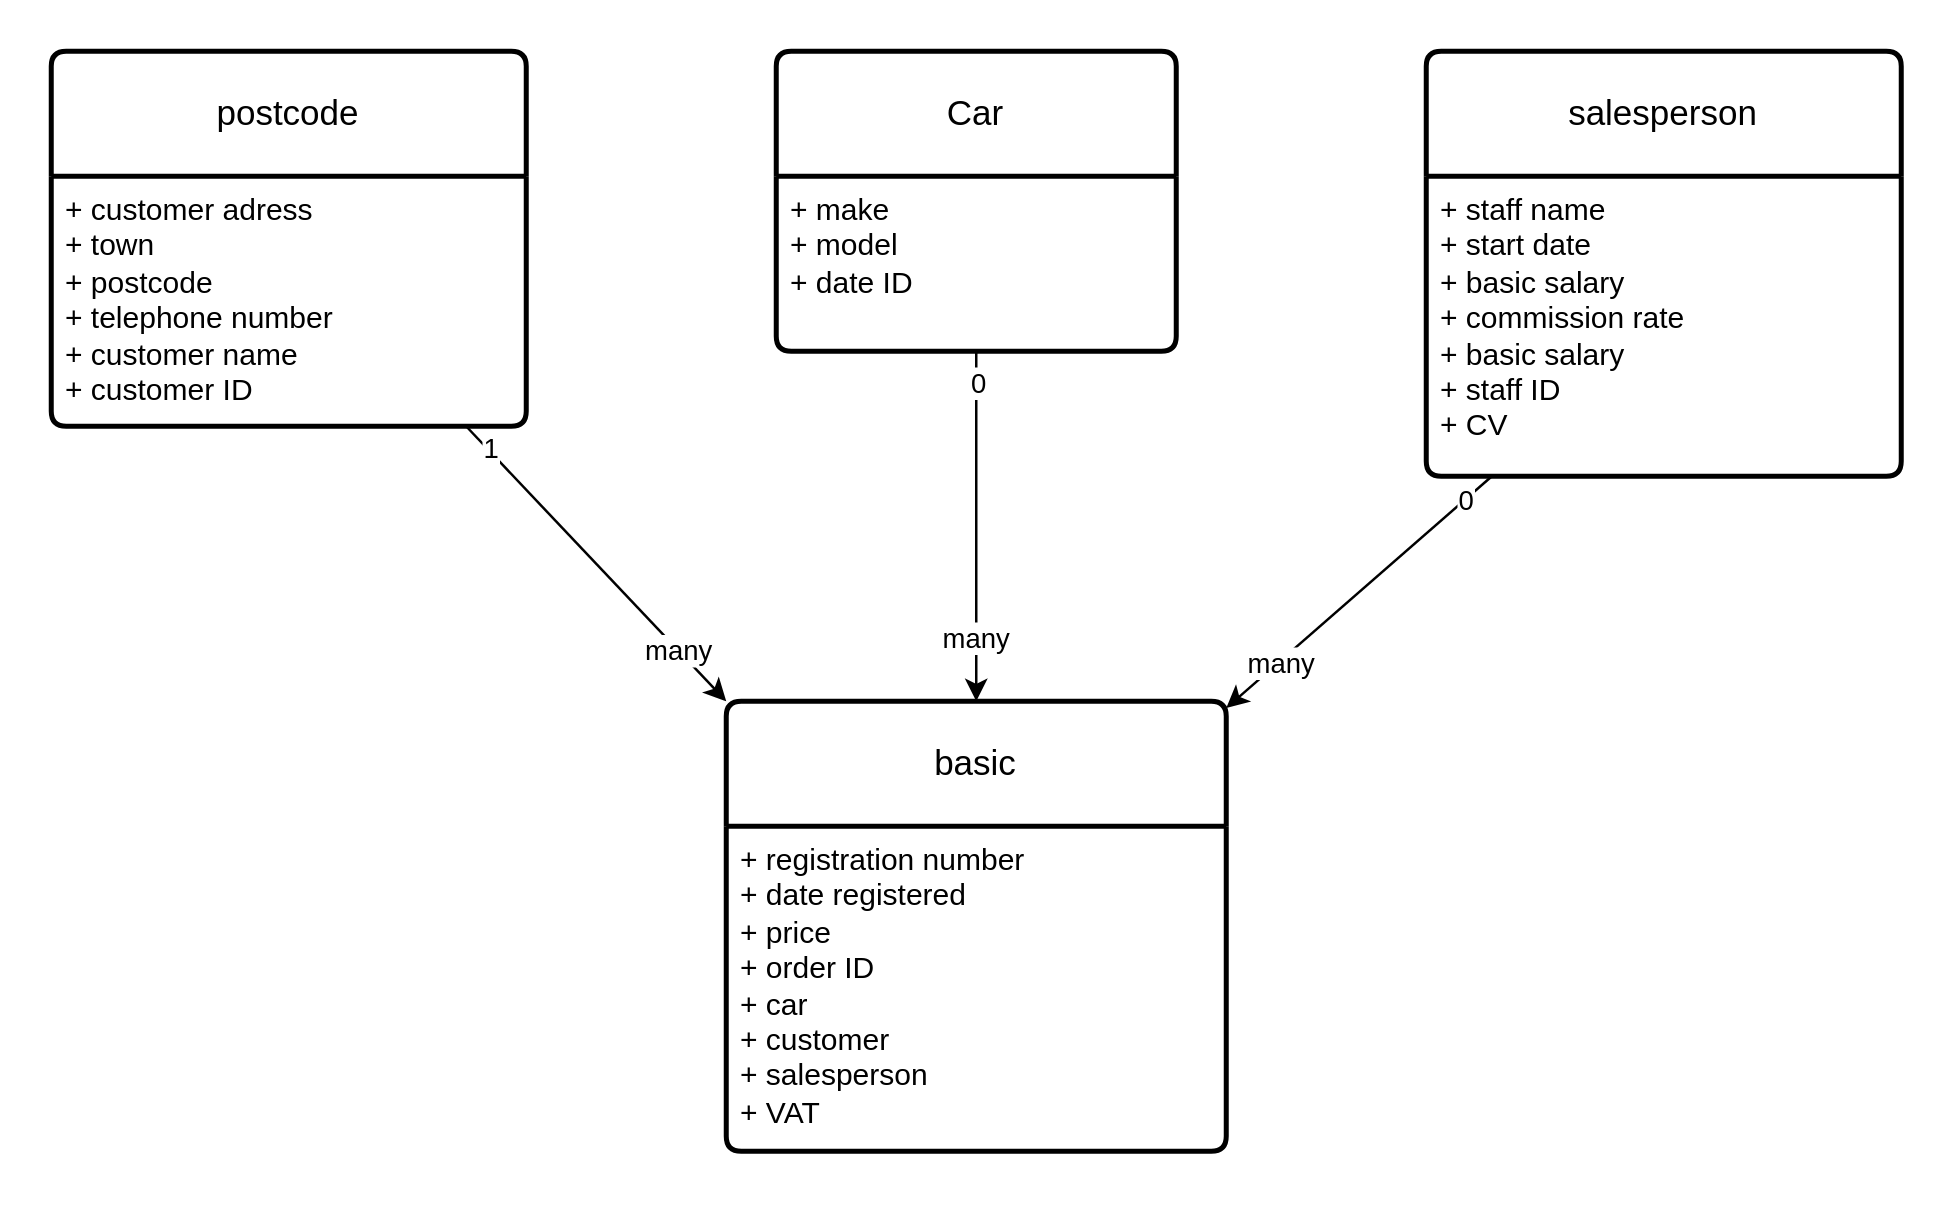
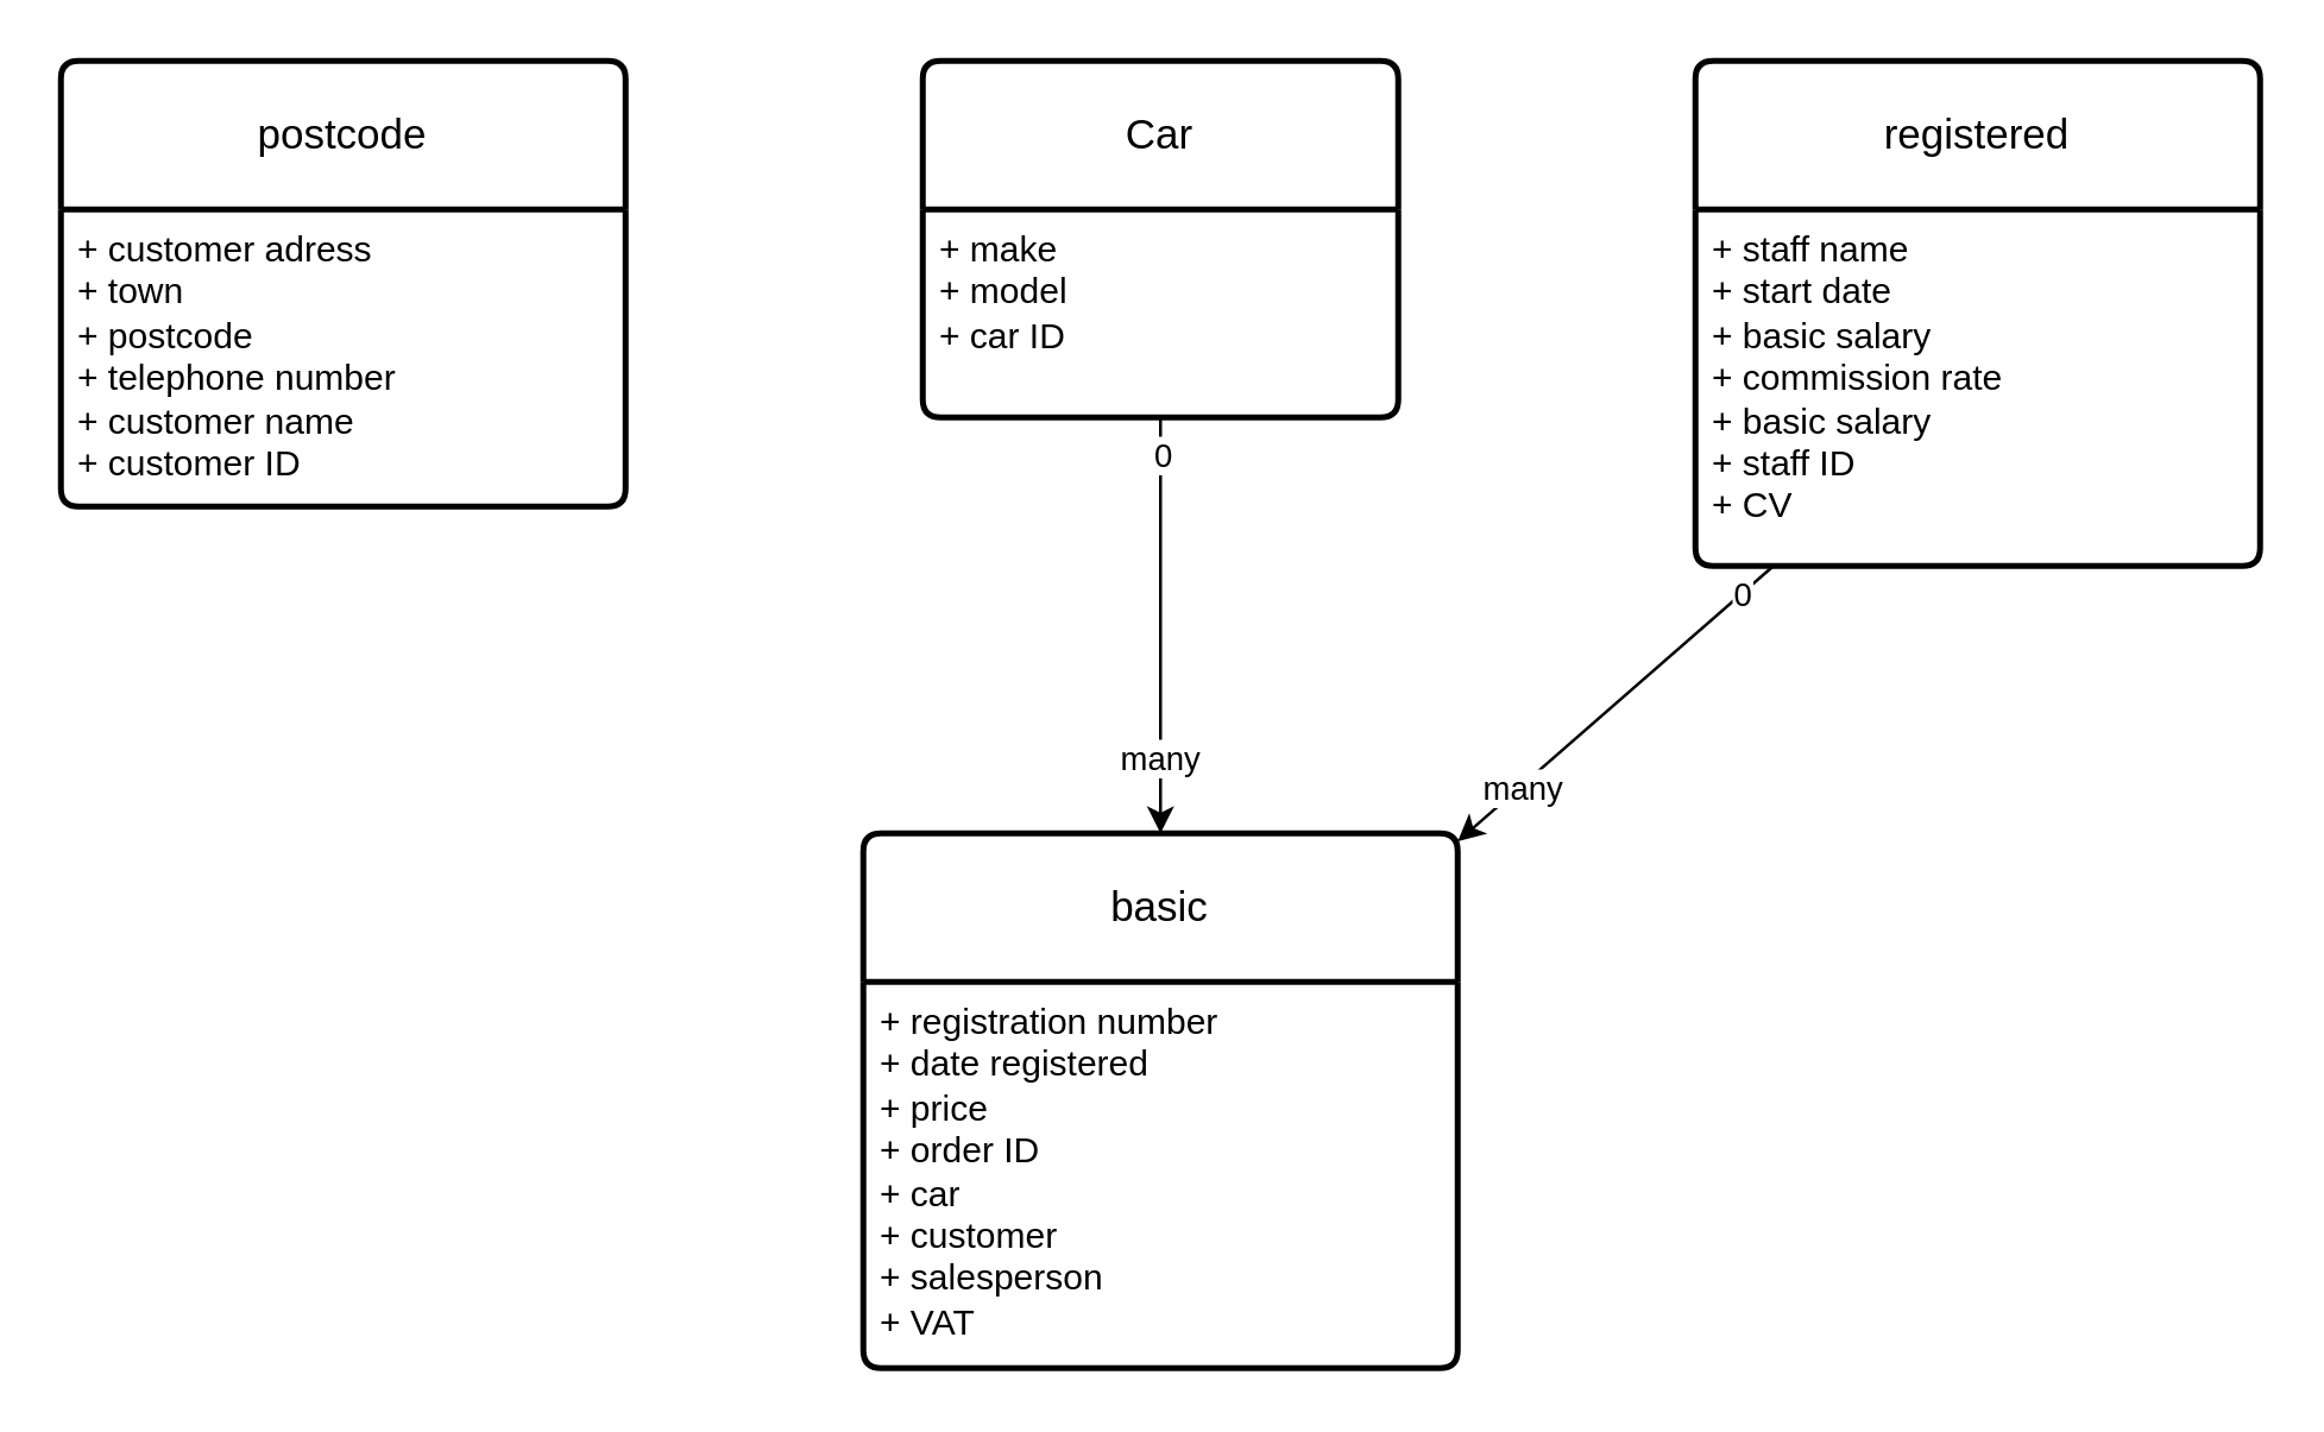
  <mxCell id="0" />
  <mxCell id="1" parent="0" />
- <mxCell id="2" style="edgeStyle=none;rounded=0;orthogonalLoop=1;jettySize=auto;html=1;entryX=0;entryY=0;entryDx=0;entryDy=0;" edge="1" parent="1" source="5" target="11"><mxGeometry relative="1" as="geometry" /></mxCell>
- <mxCell id="3" value="many" style="edgeLabel;html=1;align=center;verticalAlign=middle;resizable=0;points=[];" vertex="1" connectable="0" parent="2"><mxGeometry x="0.707" y="-1" relative="1" as="geometry"><mxPoint x="-3" y="-5" as="offset" /></mxGeometry></mxCell>
- <mxCell id="4" value="1" style="edgeLabel;html=1;align=center;verticalAlign=middle;resizable=0;points=[];" vertex="1" connectable="0" parent="2"><mxGeometry x="-0.824" y="1" relative="1" as="geometry"><mxPoint as="offset" /></mxGeometry></mxCell>
  <mxCell id="5" value="postcode" style="swimlane;childLayout=stackLayout;horizontal=1;startSize=50;horizontalStack=0;rounded=1;fontSize=14;fontStyle=0;strokeWidth=2;resizeParent=0;resizeLast=1;shadow=0;dashed=0;align=center;arcSize=4;whiteSpace=wrap;html=1;" vertex="1" parent="1"><mxGeometry x="20" y="20" width="190" height="150" as="geometry" /></mxCell>
  <mxCell id="6" value="+ customer adress&lt;div&gt;+ town&lt;/div&gt;&lt;div&gt;+ postcode&lt;/div&gt;&lt;div&gt;+ telephone number&lt;/div&gt;&lt;div&gt;+ customer name&lt;/div&gt;&lt;div&gt;+ customer ID&lt;/div&gt;" style="align=left;strokeColor=none;fillColor=none;spacingLeft=4;fontSize=12;verticalAlign=top;resizable=0;rotatable=0;part=1;html=1;" vertex="1" parent="5"><mxGeometry y="50" width="190" height="100" as="geometry" /></mxCell>
  <mxCell id="7" value="Car" style="swimlane;childLayout=stackLayout;horizontal=1;startSize=50;horizontalStack=0;rounded=1;fontSize=14;fontStyle=0;strokeWidth=2;resizeParent=0;resizeLast=1;shadow=0;dashed=0;align=center;arcSize=4;whiteSpace=wrap;html=1;" vertex="1" parent="1"><mxGeometry x="310" y="20" width="160" height="120" as="geometry" /></mxCell>
- <mxCell id="8" value="+ make&lt;div&gt;+ model&lt;/div&gt;&lt;div&gt;+ date ID&lt;/div&gt;" style="align=left;strokeColor=none;fillColor=none;spacingLeft=4;fontSize=12;verticalAlign=top;resizable=0;rotatable=0;part=1;html=1;" vertex="1" parent="7"><mxGeometry y="50" width="160" height="70" as="geometry" /></mxCell>
- <mxCell id="9" value="salesperson" style="swimlane;childLayout=stackLayout;horizontal=1;startSize=50;horizontalStack=0;rounded=1;fontSize=14;fontStyle=0;strokeWidth=2;resizeParent=0;resizeLast=1;shadow=0;dashed=0;align=center;arcSize=4;whiteSpace=wrap;html=1;" vertex="1" parent="1"><mxGeometry x="570" y="20" width="190" height="170" as="geometry" /></mxCell>
+ <mxCell id="8" value="+ make&lt;div&gt;+ model&lt;/div&gt;&lt;div&gt;+ car ID&lt;/div&gt;" style="align=left;strokeColor=none;fillColor=none;spacingLeft=4;fontSize=12;verticalAlign=top;resizable=0;rotatable=0;part=1;html=1;" vertex="1" parent="7"><mxGeometry y="50" width="160" height="70" as="geometry" /></mxCell>
+ <mxCell id="9" value="registered" style="swimlane;childLayout=stackLayout;horizontal=1;startSize=50;horizontalStack=0;rounded=1;fontSize=14;fontStyle=0;strokeWidth=2;resizeParent=0;resizeLast=1;shadow=0;dashed=0;align=center;arcSize=4;whiteSpace=wrap;html=1;" vertex="1" parent="1"><mxGeometry x="570" y="20" width="190" height="170" as="geometry" /></mxCell>
  <mxCell id="10" value="+ staff name&lt;div&gt;+ start date&lt;/div&gt;&lt;div&gt;+ basic salary&lt;/div&gt;&lt;div&gt;+ commission rate&lt;/div&gt;&lt;div&gt;+ basic salary&lt;/div&gt;&lt;div&gt;+ staff ID&lt;/div&gt;&lt;div&gt;+ CV&lt;/div&gt;" style="align=left;strokeColor=none;fillColor=none;spacingLeft=4;fontSize=12;verticalAlign=top;resizable=0;rotatable=0;part=1;html=1;" vertex="1" parent="9"><mxGeometry y="50" width="190" height="120" as="geometry" /></mxCell>
  <mxCell id="11" value="basic" style="swimlane;childLayout=stackLayout;horizontal=1;startSize=50;horizontalStack=0;rounded=1;fontSize=14;fontStyle=0;strokeWidth=2;resizeParent=0;resizeLast=1;shadow=0;dashed=0;align=center;arcSize=4;whiteSpace=wrap;html=1;" vertex="1" parent="1"><mxGeometry x="290" y="280" width="200" height="180" as="geometry" /></mxCell>
  <mxCell id="12" value="+ registration number&lt;div&gt;+ date registered&lt;/div&gt;&lt;div&gt;+ price&lt;/div&gt;&lt;div&gt;+ order ID&lt;/div&gt;&lt;div&gt;+ car&lt;/div&gt;&lt;div&gt;+ customer&lt;/div&gt;&lt;div&gt;+ salesperson&lt;/div&gt;&lt;div&gt;+ VAT&lt;/div&gt;" style="align=left;strokeColor=none;fillColor=none;spacingLeft=4;fontSize=12;verticalAlign=top;resizable=0;rotatable=0;part=1;html=1;" vertex="1" parent="11"><mxGeometry y="50" width="200" height="130" as="geometry" /></mxCell>
  <mxCell id="13" style="edgeStyle=none;rounded=0;orthogonalLoop=1;jettySize=auto;html=1;" edge="1" parent="1" source="10" target="11"><mxGeometry relative="1" as="geometry" /></mxCell>
  <mxCell id="14" value="many" style="edgeLabel;html=1;align=center;verticalAlign=middle;resizable=0;points=[];" vertex="1" connectable="0" parent="13"><mxGeometry x="0.604" relative="1" as="geometry"><mxPoint as="offset" /></mxGeometry></mxCell>
  <mxCell id="15" value="0" style="edgeLabel;html=1;align=center;verticalAlign=middle;resizable=0;points=[];" vertex="1" connectable="0" parent="13"><mxGeometry x="-0.798" relative="1" as="geometry"><mxPoint as="offset" /></mxGeometry></mxCell>
  <mxCell id="16" style="edgeStyle=none;rounded=0;orthogonalLoop=1;jettySize=auto;html=1;" edge="1" parent="1" source="8" target="11"><mxGeometry relative="1" as="geometry" /></mxCell>
  <mxCell id="17" value="many" style="edgeLabel;html=1;align=center;verticalAlign=middle;resizable=0;points=[];" vertex="1" connectable="0" parent="16"><mxGeometry x="0.625" y="-1" relative="1" as="geometry"><mxPoint as="offset" /></mxGeometry></mxCell>
  <mxCell id="18" value="0" style="edgeLabel;html=1;align=center;verticalAlign=middle;resizable=0;points=[];" vertex="1" connectable="0" parent="16"><mxGeometry x="-0.831" relative="1" as="geometry"><mxPoint as="offset" /></mxGeometry></mxCell>
